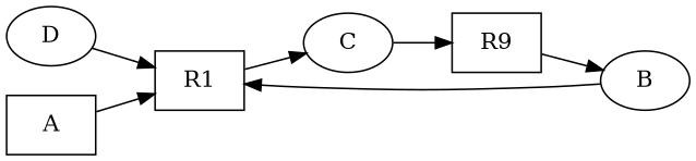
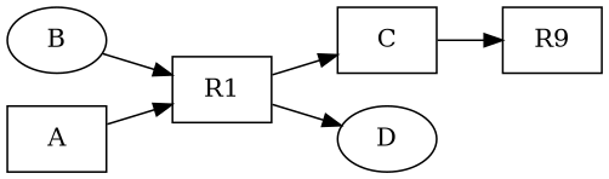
  digraph {
    rankdir=LR
    R1 [shape=box]
-   C
+   C [shape=box]
    D
    n4 [label=R9 shape=box]
    B
    A [shape=box]
    R1 -> C
-   D -> R1
+   R1 -> D
    C -> n4
-   n4 -> B
    B -> R1
    A -> R1
  }
